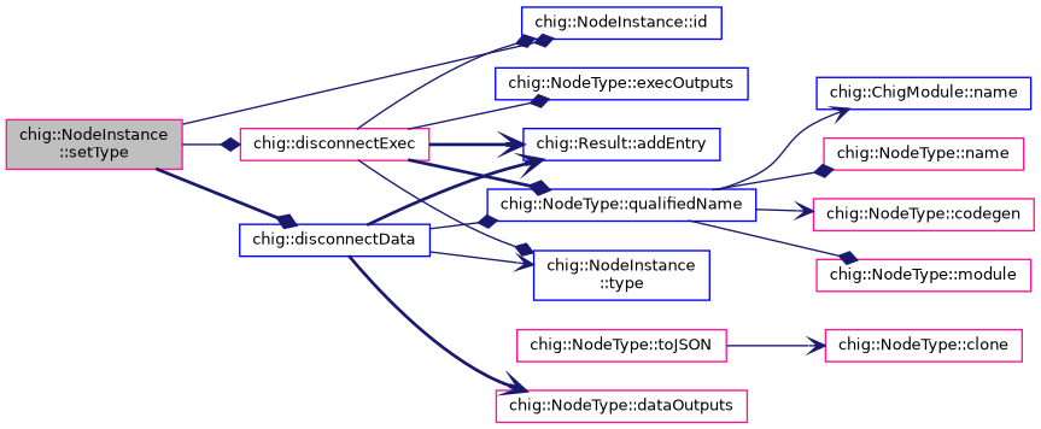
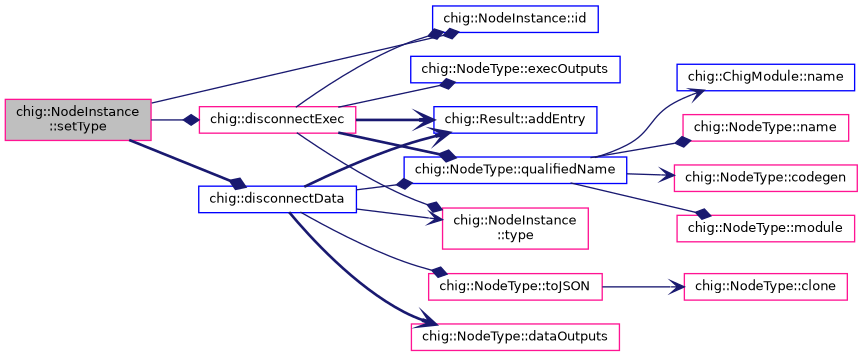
  digraph {
    rankdir=LR
    node [color=deeppink fillcolor=white fontname=Helvetica fontsize=10 shape=record style=filled]
    edge [arrowhead=diamond color=midnightblue fontname=Helvetica fontsize=10 labelfontname=Helvetica labelfontsize=10 style=solid]
    n1 [fillcolor=grey75 fontcolor=black height=0.2 label="chig::NodeInstance\l::setType" width=0.4]
    n2 [color=blue height=0.2 label="chig::disconnectData" width=0.4]
    n3 [color=blue height=0.2 label="chig::NodeInstance::id" width=0.4]
    n4 [height=0.2 label="chig::disconnectExec" width=0.4]
    n5 [color=blue height=0.2 label="chig::Result::addEntry" width=0.4]
    n6 [height=0.2 label="chig::NodeType::dataOutputs" width=0.4]
    n7 [color=blue height=0.2 label="chig::NodeType::qualifiedName" width=0.4]
    n8 [height=0.2 label="chig::NodeType::toJSON" width=0.4]
-   n9 [color=blue height=0.2 label="chig::NodeInstance\l::type" width=0.4]
+   n9 [height=0.2 label="chig::NodeInstance\l::type" width=0.4]
    n10 [color=blue height=0.2 label="chig::NodeType::execOutputs" width=0.4]
    n11 [height=0.2 label="chig::NodeType::module" width=0.4]
    n12 [color=blue height=0.2 label="chig::ChigModule::name" width=0.4]
    n13 [height=0.2 label="chig::NodeType::name" width=0.4]
    n14 [height=0.2 label="chig::NodeType::codegen" width=0.4]
    n15 [height=0.2 label="chig::NodeType::clone" width=0.4]
    n1 -> n2 [style=bold]
    n1 -> n3
    n1 -> n4
    n2 -> n5 [arrowhead=vee style=bold]
    n2 -> n6 [arrowhead=vee style=bold]
    n2 -> n7
+   n2 -> n8
    n2 -> n9 [arrowhead=vee]
    n4 -> n3
    n4 -> n5 [arrowhead=vee style=bold]
    n4 -> n7 [style=bold]
    n4 -> n9
    n4 -> n10
    n7 -> n11
    n7 -> n12 [arrowhead=vee]
    n7 -> n13
    n7 -> n14 [arrowhead=vee]
    n8 -> n15 [arrowhead=vee]
  }
